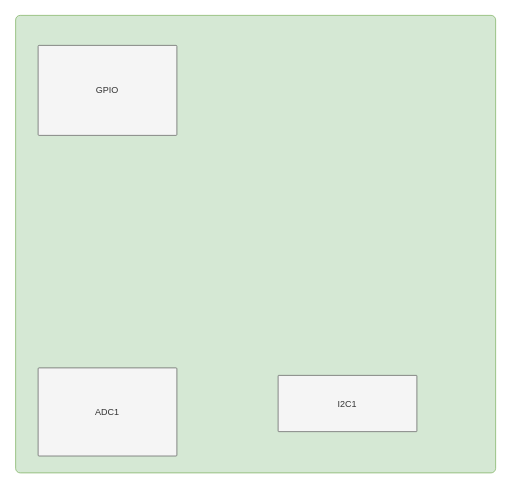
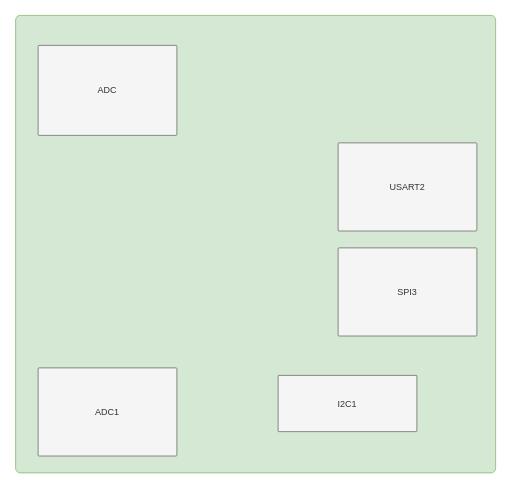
  <mxCell id="0" />
  <mxCell id="1" parent="0" />
  <mxCell id="2" value="" style="rounded=1;whiteSpace=wrap;html=1;arcSize=1;fillColor=#d5e8d4;strokeColor=#82b366;" parent="1" vertex="1"><mxGeometry x="20" y="20" width="640" height="610" as="geometry" /></mxCell>
- <mxCell id="3" value="GPIO" style="rounded=1;whiteSpace=wrap;html=1;arcSize=1;fillColor=#f5f5f5;fontColor=#333333;strokeColor=#666666;" parent="1" vertex="1"><mxGeometry x="50" y="60" width="185" height="120" as="geometry" /></mxCell>
+ <mxCell id="3" value="ADC" style="rounded=1;whiteSpace=wrap;html=1;arcSize=1;fillColor=#f5f5f5;fontColor=#333333;strokeColor=#666666;" parent="1" vertex="1"><mxGeometry x="50" y="60" width="185" height="120" as="geometry" /></mxCell>
  <mxCell id="4" value="ADC1" style="rounded=1;whiteSpace=wrap;html=1;arcSize=1;fillColor=#f5f5f5;fontColor=#333333;strokeColor=#666666;" parent="1" vertex="1"><mxGeometry x="50" y="490" width="185" height="117.5" as="geometry" /></mxCell>
  <mxCell id="5" value="I2C1" style="rounded=1;whiteSpace=wrap;html=1;arcSize=1;fillColor=#f5f5f5;fontColor=#333333;strokeColor=#666666;" parent="1" vertex="1"><mxGeometry x="370" y="500" width="185" height="75" as="geometry" /></mxCell>
+ <mxCell id="6" value="USART2" style="rounded=1;whiteSpace=wrap;html=1;arcSize=1;fillColor=#f5f5f5;fontColor=#333333;strokeColor=#666666;" parent="1" vertex="1"><mxGeometry x="450" y="190" width="185" height="117.5" as="geometry" /></mxCell>
+ <mxCell id="7" value="SPI3" style="rounded=1;whiteSpace=wrap;html=1;arcSize=1;fillColor=#f5f5f5;fontColor=#333333;strokeColor=#666666;" parent="1" vertex="1"><mxGeometry x="450" y="330" width="185" height="117.5" as="geometry" /></mxCell>
